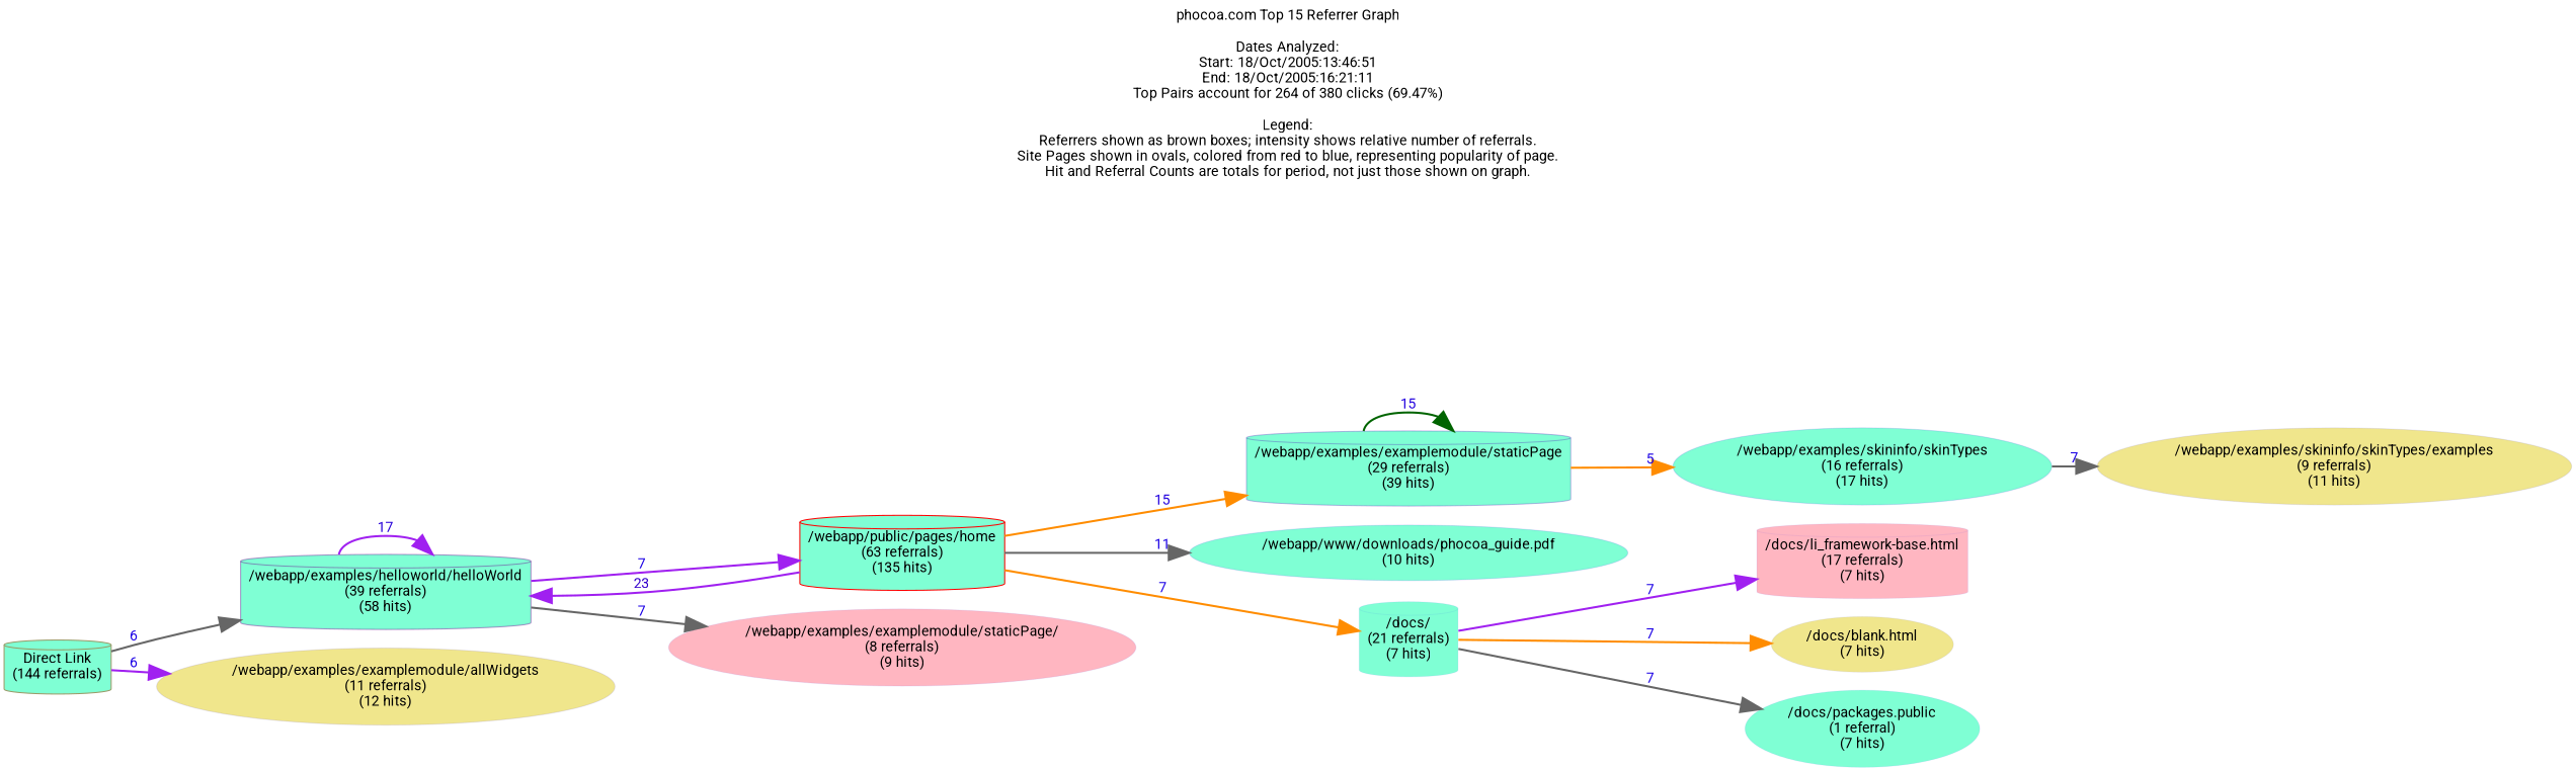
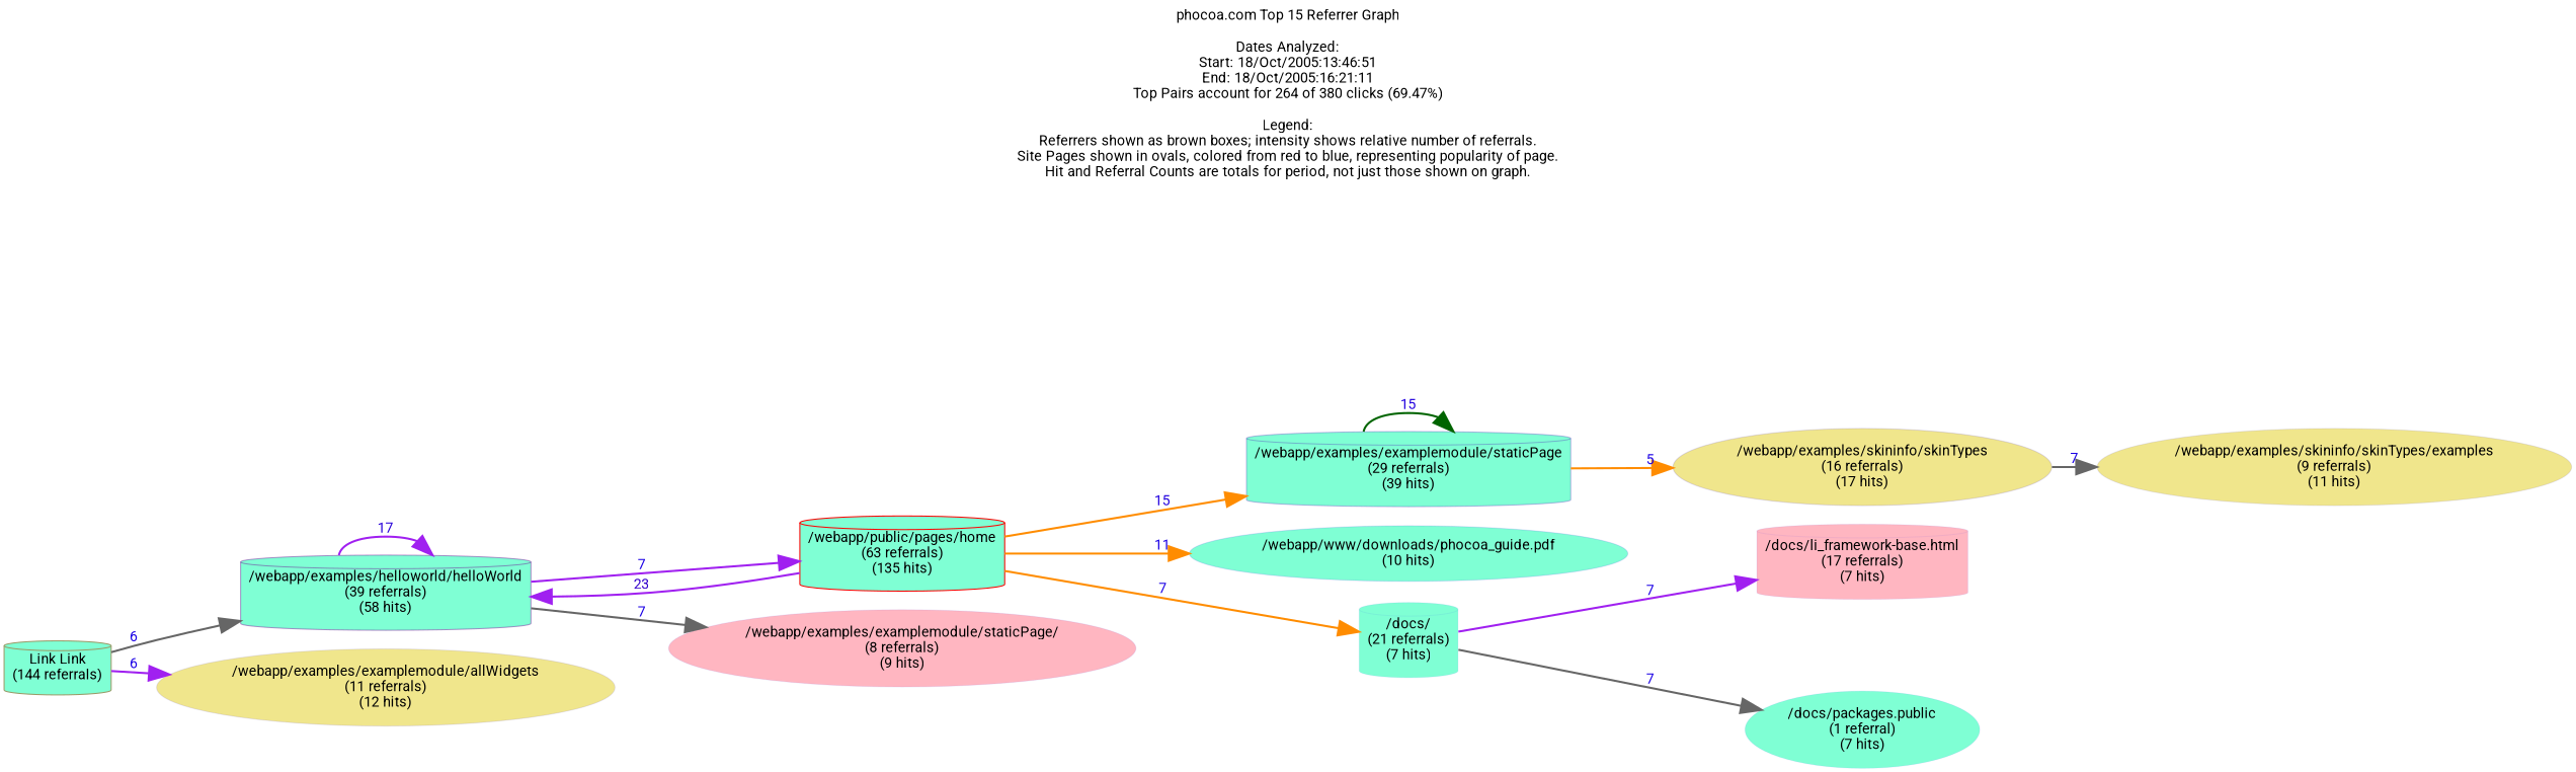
  digraph {
    fontname=Roboto
    label="phocoa.com Top 15 Referrer Graph\n\nDates Analyzed:\nStart: 18/Oct/2005:13:46:51\nEnd: 18/Oct/2005:16:21:11\nTop Pairs account for 264 of 380 clicks (69.47%)\n\nLegend:\nReferrers shown as brown boxes; intensity shows relative number of referrals.\nSite Pages shown in ovals, colored from red to blue, representing popularity of page.\nHit and Referral Counts are totals for period, not just those shown on graph.\n\n"
    labelloc=t
    rankdir=LR
    splines=true
    node [color="#0e00f10e" fillcolor=aquamarine fontname=Roboto shape=ellipse style=filled]
    edge [arrowsize=2.0 color=gray40 fontcolor="#1a00e5" fontname=Roboto style=bold]
-   n1 [color="#999966ff" label="Direct Link\n(144 referrals)\n" shape=cylinder]
+   n1 [color="#999966ff" label="Link Link\n(144 referrals)\n" shape=cylinder]
    n2 [color="#6e00916e" label="/webapp/examples/helloworld/helloWorld\n(39 referrals)\n(58 hits)" shape=cylinder]
    n3 [color="#1700e817" fillcolor=khaki label="/webapp/examples/examplemodule/allWidgets\n(11 referrals)\n(12 hits)"]
    n4 [color="#ff0000ff" label="/webapp/public/pages/home\n(63 referrals)\n(135 hits)" shape=cylinder]
    n5 [color="#4a00b54a" label="/webapp/examples/examplemodule/staticPage\n(29 referrals)\n(39 hits)" shape=cylinder]
    n6 [color="#1f00e01f" label="/webapp/www/downloads/phocoa_guide.pdf\n(10 hits)"]
    n7 [label="/docs/\n(21 referrals)\n(7 hits)" shape=cylinder]
    n8 [color="#1100ee11" fillcolor=lightpink label="/webapp/examples/examplemodule/staticPage/\n(8 referrals)\n(9 hits)"]
-   n9 [color="#2100de21" label="/webapp/examples/skininfo/skinTypes\n(16 referrals)\n(17 hits)"]
+   n9 [color="#2100de21" fillcolor=khaki label="/webapp/examples/skininfo/skinTypes\n(16 referrals)\n(17 hits)"]
    n10 [fillcolor=lightpink label="/docs/li_framework-base.html\n(17 referrals)\n(7 hits)" shape=cylinder]
-   n11 [fillcolor=khaki label="/docs/blank.html\n(7 hits)"]
    n12 [label="/docs/packages.public\n(1 referral)\n(7 hits)"]
    n13 [color="#1500ea15" fillcolor=khaki label="/webapp/examples/skininfo/skinTypes/examples\n(9 referrals)\n(11 hits)"]
    n1 -> n2 [label=6]
    n1 -> n3 [color=purple label=6]
    n2 -> n2 [color=purple fontcolor="#2600d9" label=17]
    n2 -> n4 [color=purple label=7]
    n2 -> n8 [label=7]
    n4 -> n2 [color=purple fontcolor="#3300cc" label=23]
    n4 -> n5 [color=darkorange fontcolor="#2100de" label=15]
-   n4 -> n6 [label=11]
+   n4 -> n6 [color=darkorange label=11]
    n4 -> n7 [color=darkorange label=7]
    n5 -> n5 [color=darkgreen fontcolor="#2100de" label=15]
    n5 -> n9 [color=darkorange label=5]
    n7 -> n10 [color=purple label=7]
-   n7 -> n11 [color=darkorange label=7]
    n7 -> n12 [label=7]
    n9 -> n13 [label=7]
  }
